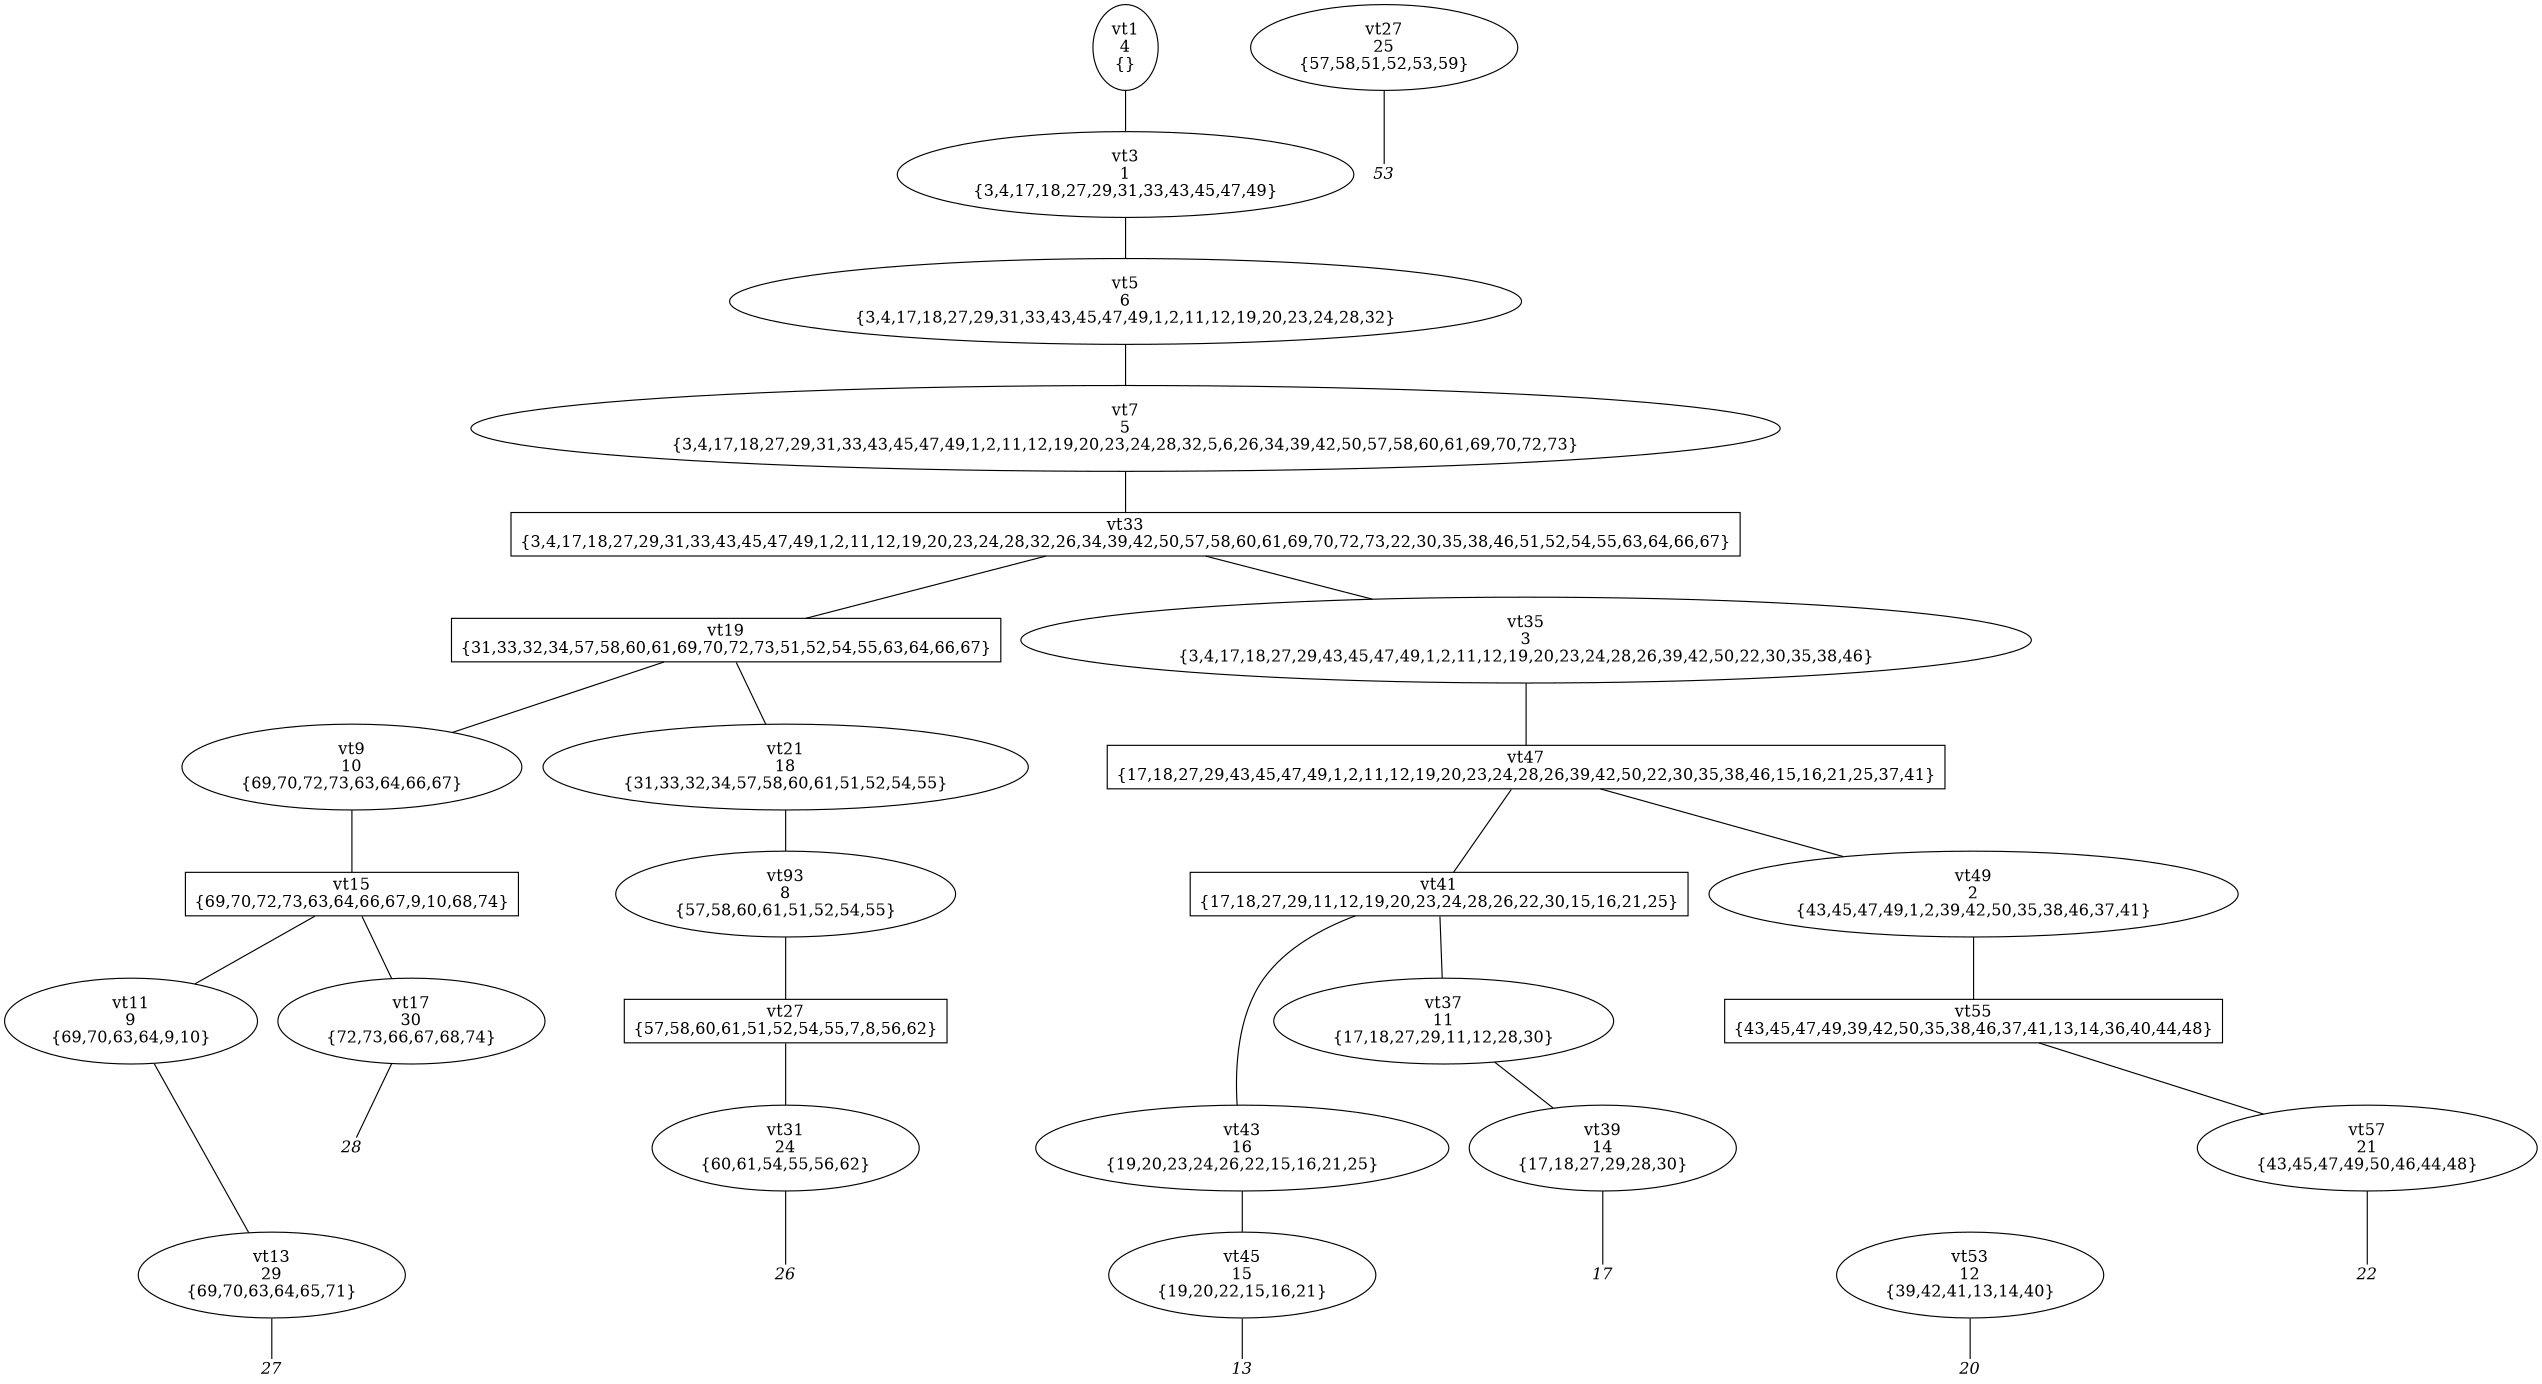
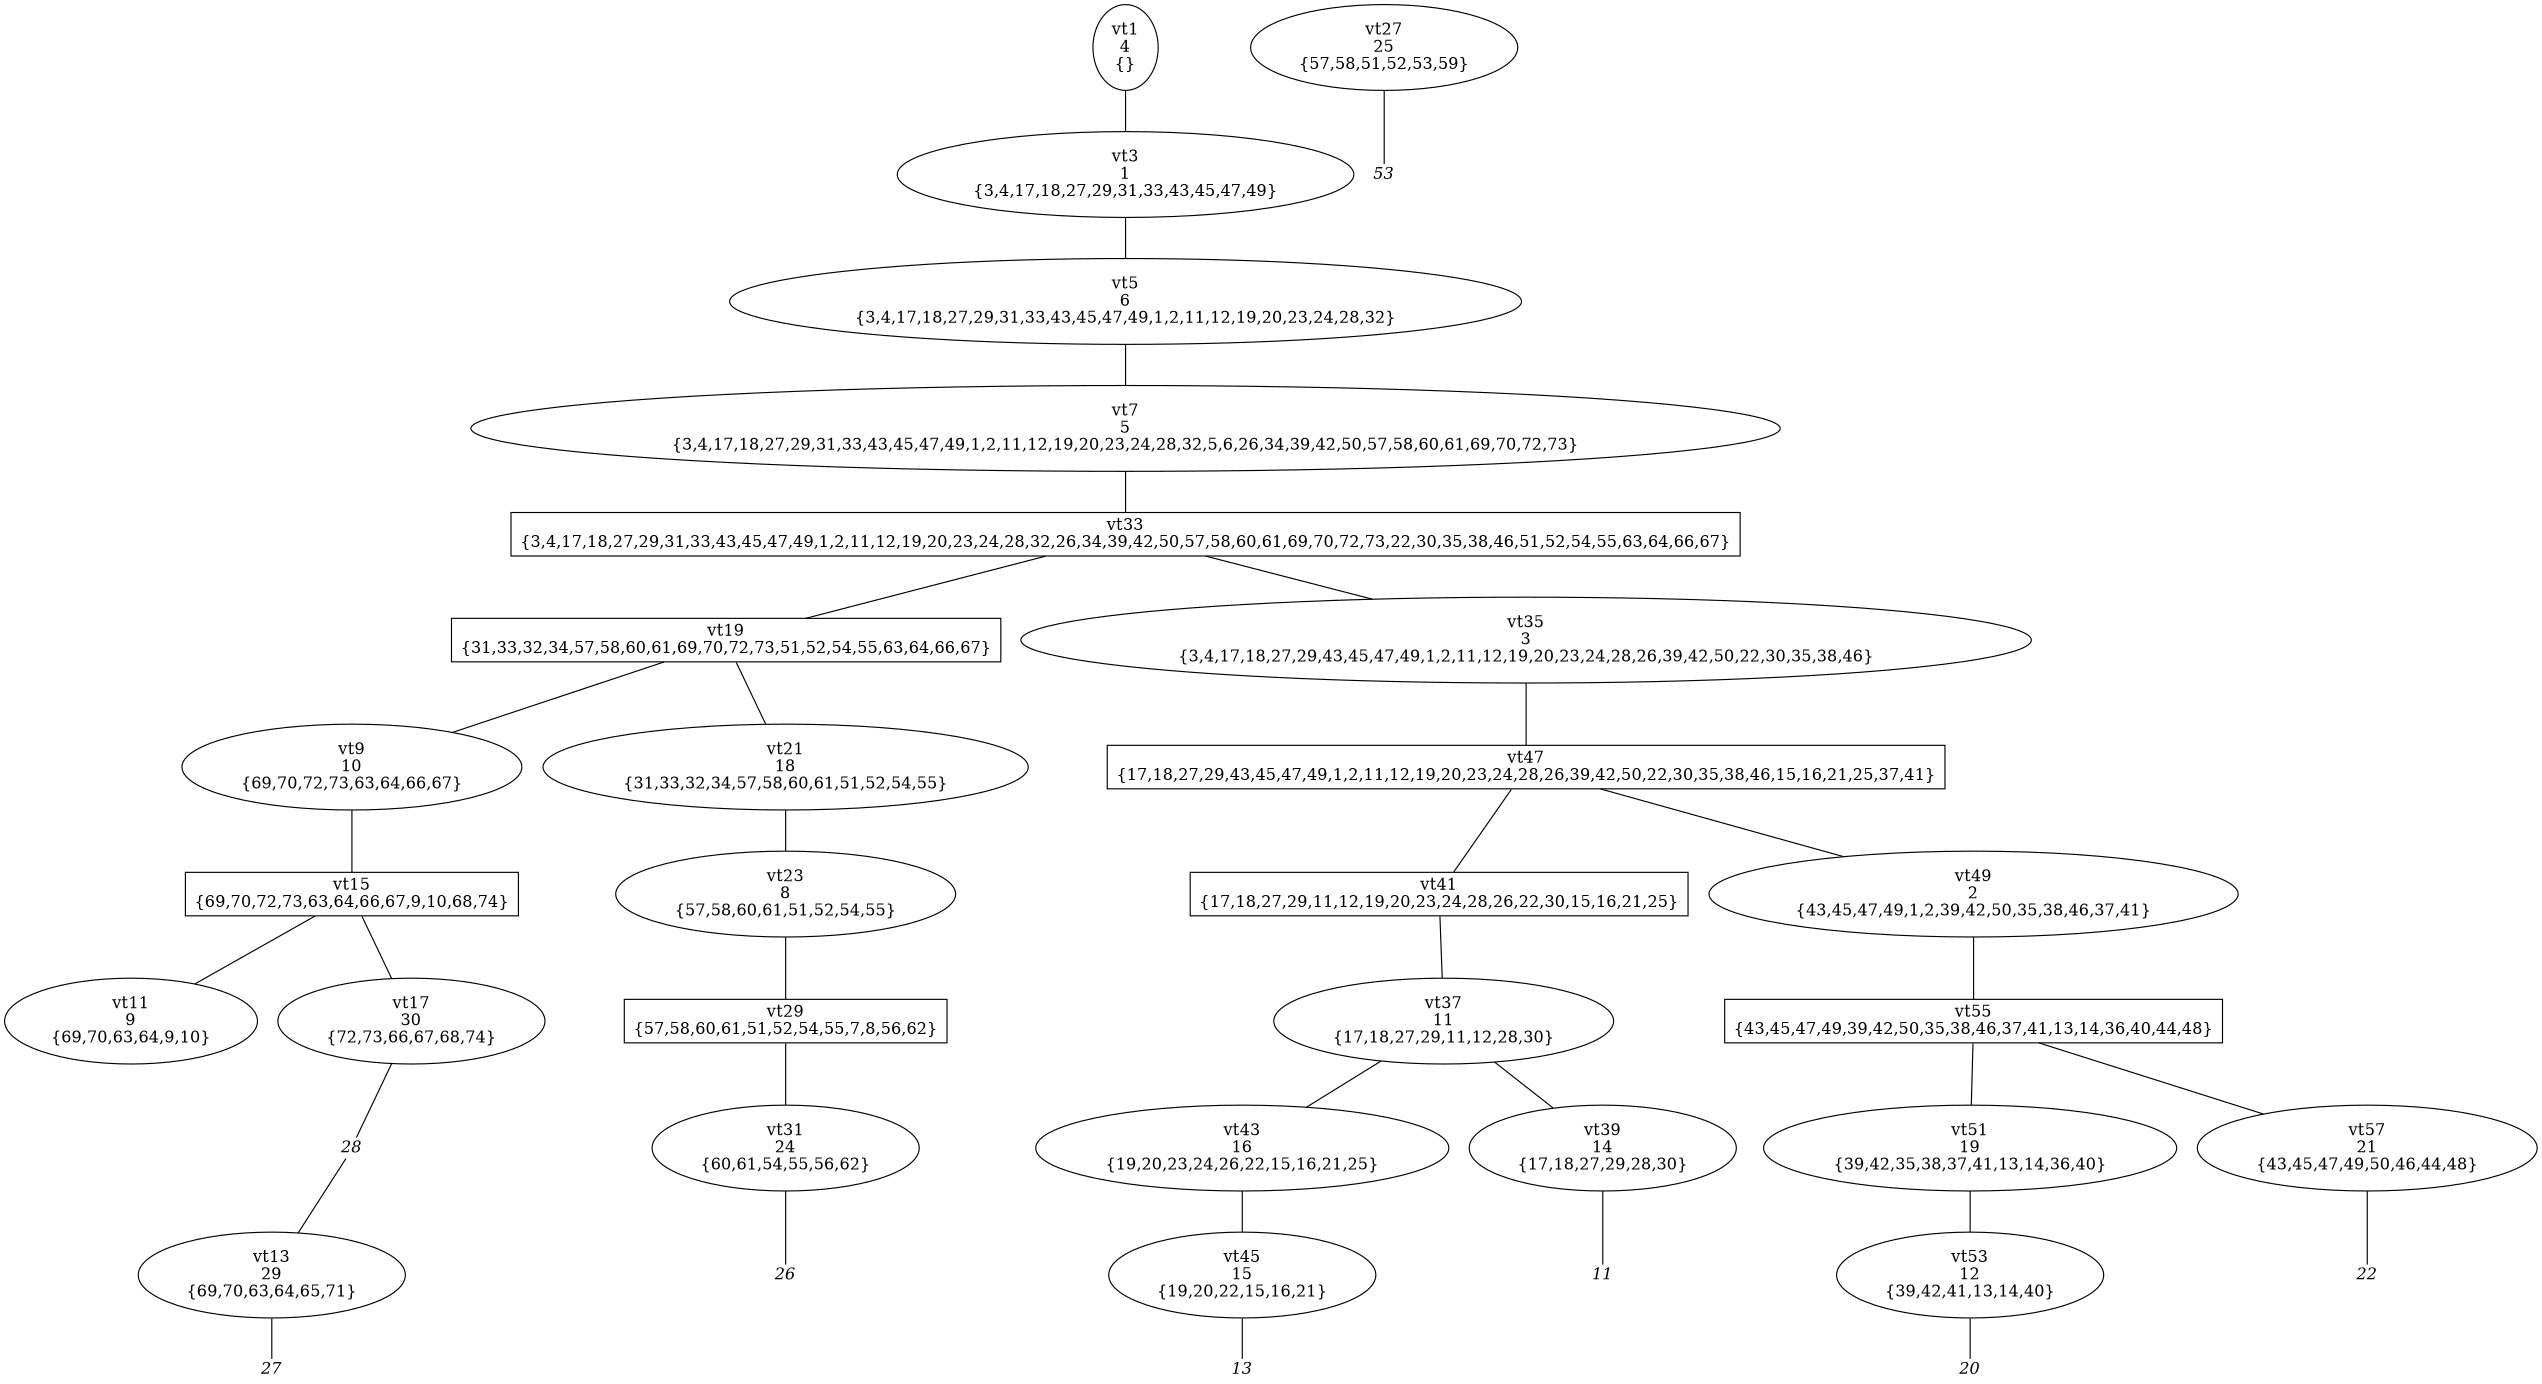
  digraph {
    node [shape=ellipse]
    edge [arrowhead=none]
    n1 [label="vt1\n4\n{}"]
    n2 [label="vt3\n1\n{3,4,17,18,27,29,31,33,43,45,47,49}"]
    n3 [label="vt5\n6\n{3,4,17,18,27,29,31,33,43,45,47,49,1,2,11,12,19,20,23,24,28,32}"]
    n4 [label="vt7\n5\n{3,4,17,18,27,29,31,33,43,45,47,49,1,2,11,12,19,20,23,24,28,32,5,6,26,34,39,42,50,57,58,60,61,69,70,72,73}"]
    n5 [label="vt33\n{3,4,17,18,27,29,31,33,43,45,47,49,1,2,11,12,19,20,23,24,28,32,26,34,39,42,50,57,58,60,61,69,70,72,73,22,30,35,38,46,51,52,54,55,63,64,66,67}" shape=box]
    n6 [label="vt19\n{31,33,32,34,57,58,60,61,69,70,72,73,51,52,54,55,63,64,66,67}" shape=box]
    n7 [label="vt35\n3\n{3,4,17,18,27,29,43,45,47,49,1,2,11,12,19,20,23,24,28,26,39,42,50,22,30,35,38,46}"]
    n8 [label="vt9\n10\n{69,70,72,73,63,64,66,67}"]
    n9 [label="vt21\n18\n{31,33,32,34,57,58,60,61,51,52,54,55}"]
    n10 [label="vt47\n{17,18,27,29,43,45,47,49,1,2,11,12,19,20,23,24,28,26,39,42,50,22,30,35,38,46,15,16,21,25,37,41}" shape=box]
    n11 [label="vt15\n{69,70,72,73,63,64,66,67,9,10,68,74}" shape=box]
-   n12 [label="vt93\n8\n{57,58,60,61,51,52,54,55}"]
+   n12 [label="vt23\n8\n{57,58,60,61,51,52,54,55}"]
    n13 [label="vt11\n9\n{69,70,63,64,9,10}"]
    n14 [label="vt17\n30\n{72,73,66,67,68,74}"]
    n15 [label="vt13\n29\n{69,70,63,64,65,71}"]
    n16 [fixedsize=true fontname="Times-Italic" fontsize=14 height=.25 label=28 shape=plaintext width=.25]
    n17 [fixedsize=true fontname="Times-Italic" fontsize=14 height=.25 label=27 shape=plaintext width=.25]
-   n18 [label="vt27\n{57,58,60,61,51,52,54,55,7,8,56,62}" shape=box]
+   n18 [label="vt29\n{57,58,60,61,51,52,54,55,7,8,56,62}" shape=box]
    n19 [label="vt31\n24\n{60,61,54,55,56,62}"]
    n20 [fixedsize=true fontname="Times-Italic" fontsize=14 height=.25 label=26 shape=plaintext width=.25]
    n21 [label="vt27\n25\n{57,58,51,52,53,59}"]
    n22 [fixedsize=true fontname="Times-Italic" fontsize=14 height=.25 label=53 shape=plaintext width=.25]
    n23 [label="vt41\n{17,18,27,29,11,12,19,20,23,24,28,26,22,30,15,16,21,25}" shape=box]
    n24 [label="vt49\n2\n{43,45,47,49,1,2,39,42,50,35,38,46,37,41}"]
    n25 [label="vt37\n11\n{17,18,27,29,11,12,28,30}"]
    n26 [label="vt43\n16\n{19,20,23,24,26,22,15,16,21,25}"]
    n27 [label="vt55\n{43,45,47,49,39,42,50,35,38,46,37,41,13,14,36,40,44,48}" shape=box]
    n28 [label="vt39\n14\n{17,18,27,29,28,30}"]
    n29 [label="vt45\n15\n{19,20,22,15,16,21}"]
-   n30 [fixedsize=true fontname="Times-Italic" fontsize=14 height=.25 label=17 shape=plaintext width=.25]
+   n30 [fixedsize=true fontname="Times-Italic" fontsize=14 height=.25 label=11 shape=plaintext width=.25]
    n31 [fixedsize=true fontname="Times-Italic" fontsize=14 height=.25 label=13 shape=plaintext width=.25]
+   n32 [label="vt51\n19\n{39,42,35,38,37,41,13,14,36,40}"]
    n33 [label="vt57\n21\n{43,45,47,49,50,46,44,48}"]
    n34 [label="vt53\n12\n{39,42,41,13,14,40}"]
    n35 [fixedsize=true fontname="Times-Italic" fontsize=14 height=.25 label=22 shape=plaintext width=.25]
    n36 [fixedsize=true fontname="Times-Italic" fontsize=14 height=.25 label=20 shape=plaintext width=.25]
    n1 -> n2
    n2 -> n3
    n3 -> n4
    n4 -> n5
    n5 -> n6
    n5 -> n7
    n6 -> n8
    n6 -> n9
    n7 -> n10
    n8 -> n11
    n9 -> n12
    n10 -> n23
    n10 -> n24
    n11 -> n13
    n11 -> n14
    n12 -> n18
-   n13 -> n15
+   n16 -> n15
    n14 -> n16
    n15 -> n17
    n18 -> n19
    n19 -> n20
    n21 -> n22
    n23 -> n25
-   n23 -> n26
+   n25 -> n26
    n24 -> n27
    n25 -> n28
    n26 -> n29
+   n27 -> n32
    n27 -> n33
    n28 -> n30
    n29 -> n31
+   n32 -> n34
    n33 -> n35
    n34 -> n36
  }
